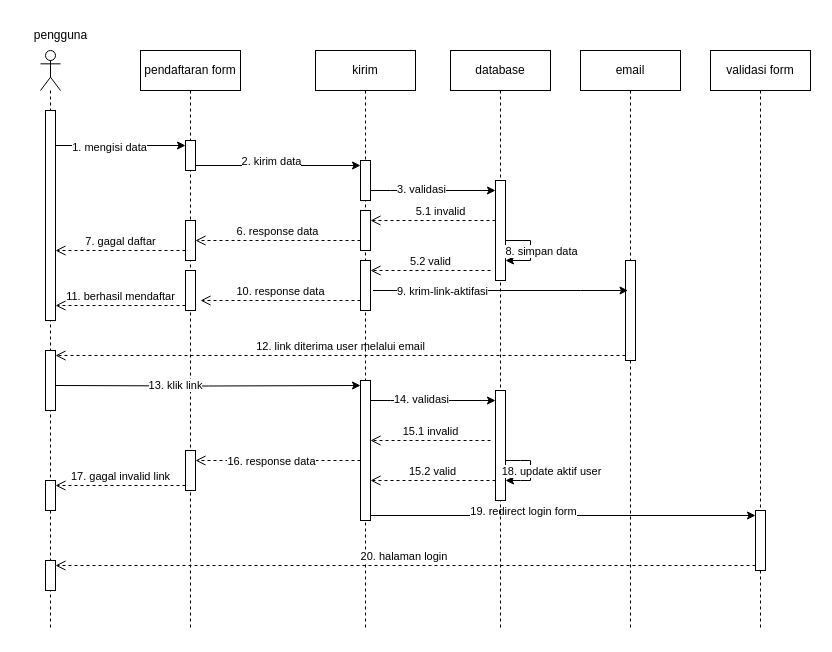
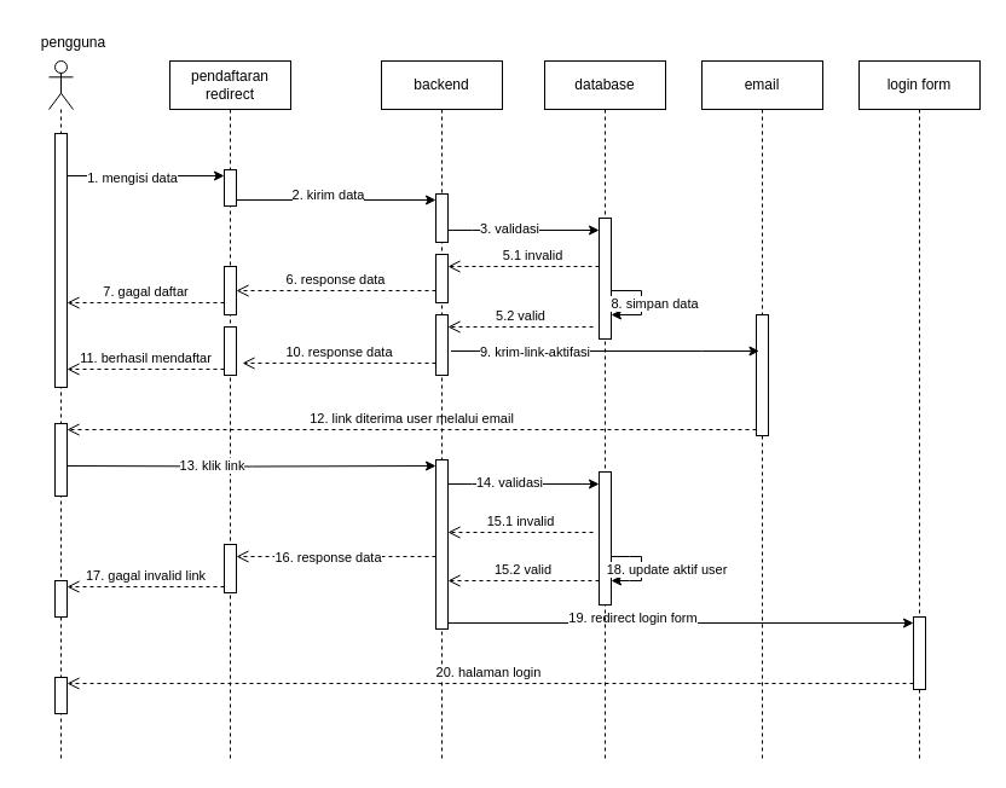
  <mxCell id="0" />
  <mxCell id="1" parent="0" />
  <mxCell id="2" value="" style="shape=umlLifeline;perimeter=lifelinePerimeter;whiteSpace=wrap;html=1;container=1;dropTarget=0;collapsible=0;recursiveResize=0;outlineConnect=0;portConstraint=eastwest;newEdgeStyle={&quot;curved&quot;:0,&quot;rounded&quot;:0};participant=umlActor;" parent="1" vertex="1"><mxGeometry x="40" y="50" width="20" height="580" as="geometry" /></mxCell>
  <mxCell id="3" value="" style="html=1;points=[[0,0,0,0,5],[0,1,0,0,-5],[1,0,0,0,5],[1,1,0,0,-5]];perimeter=orthogonalPerimeter;outlineConnect=0;targetShapes=umlLifeline;portConstraint=eastwest;newEdgeStyle={&quot;curved&quot;:0,&quot;rounded&quot;:0};" parent="2" vertex="1"><mxGeometry x="5" y="60" width="10" height="210" as="geometry" /></mxCell>
  <mxCell id="4" value="" style="html=1;points=[[0,0,0,0,5],[0,1,0,0,-5],[1,0,0,0,5],[1,1,0,0,-5]];perimeter=orthogonalPerimeter;outlineConnect=0;targetShapes=umlLifeline;portConstraint=eastwest;newEdgeStyle={&quot;curved&quot;:0,&quot;rounded&quot;:0};" parent="2" vertex="1"><mxGeometry x="5" y="300" width="10" height="60" as="geometry" /></mxCell>
  <mxCell id="5" value="" style="html=1;points=[[0,0,0,0,5],[0,1,0,0,-5],[1,0,0,0,5],[1,1,0,0,-5]];perimeter=orthogonalPerimeter;outlineConnect=0;targetShapes=umlLifeline;portConstraint=eastwest;newEdgeStyle={&quot;curved&quot;:0,&quot;rounded&quot;:0};" parent="2" vertex="1"><mxGeometry x="5" y="510" width="10" height="30" as="geometry" /></mxCell>
  <mxCell id="6" value="" style="html=1;points=[[0,0,0,0,5],[0,1,0,0,-5],[1,0,0,0,5],[1,1,0,0,-5]];perimeter=orthogonalPerimeter;outlineConnect=0;targetShapes=umlLifeline;portConstraint=eastwest;newEdgeStyle={&quot;curved&quot;:0,&quot;rounded&quot;:0};" parent="2" vertex="1"><mxGeometry x="5" y="430" width="10" height="30" as="geometry" /></mxCell>
  <mxCell id="7" value="pengguna" style="text;html=1;align=center;verticalAlign=middle;resizable=0;points=[];autosize=1;strokeColor=none;fillColor=none;" parent="1" vertex="1"><mxGeometry x="20" y="20" width="80" height="30" as="geometry" /></mxCell>
- <mxCell id="8" value="pendaftaran form" style="shape=umlLifeline;perimeter=lifelinePerimeter;whiteSpace=wrap;html=1;container=1;dropTarget=0;collapsible=0;recursiveResize=0;outlineConnect=0;portConstraint=eastwest;newEdgeStyle={&quot;curved&quot;:0,&quot;rounded&quot;:0};" parent="1" vertex="1"><mxGeometry x="140" y="50" width="100" height="580" as="geometry" /></mxCell>
+ <mxCell id="8" value="pendaftaran redirect" style="shape=umlLifeline;perimeter=lifelinePerimeter;whiteSpace=wrap;html=1;container=1;dropTarget=0;collapsible=0;recursiveResize=0;outlineConnect=0;portConstraint=eastwest;newEdgeStyle={&quot;curved&quot;:0,&quot;rounded&quot;:0};" parent="1" vertex="1"><mxGeometry x="140" y="50" width="100" height="580" as="geometry" /></mxCell>
  <mxCell id="9" value="" style="html=1;points=[[0,0,0,0,5],[0,1,0,0,-5],[1,0,0,0,5],[1,1,0,0,-5]];perimeter=orthogonalPerimeter;outlineConnect=0;targetShapes=umlLifeline;portConstraint=eastwest;newEdgeStyle={&quot;curved&quot;:0,&quot;rounded&quot;:0};" parent="8" vertex="1"><mxGeometry x="45" y="90" width="10" height="30" as="geometry" /></mxCell>
  <mxCell id="10" value="" style="html=1;points=[[0,0,0,0,5],[0,1,0,0,-5],[1,0,0,0,5],[1,1,0,0,-5]];perimeter=orthogonalPerimeter;outlineConnect=0;targetShapes=umlLifeline;portConstraint=eastwest;newEdgeStyle={&quot;curved&quot;:0,&quot;rounded&quot;:0};" parent="8" vertex="1"><mxGeometry x="45" y="170" width="10" height="40" as="geometry" /></mxCell>
  <mxCell id="11" value="" style="html=1;points=[[0,0,0,0,5],[0,1,0,0,-5],[1,0,0,0,5],[1,1,0,0,-5]];perimeter=orthogonalPerimeter;outlineConnect=0;targetShapes=umlLifeline;portConstraint=eastwest;newEdgeStyle={&quot;curved&quot;:0,&quot;rounded&quot;:0};" parent="8" vertex="1"><mxGeometry x="45" y="220" width="10" height="40" as="geometry" /></mxCell>
  <mxCell id="12" value="" style="html=1;points=[[0,0,0,0,5],[0,1,0,0,-5],[1,0,0,0,5],[1,1,0,0,-5]];perimeter=orthogonalPerimeter;outlineConnect=0;targetShapes=umlLifeline;portConstraint=eastwest;newEdgeStyle={&quot;curved&quot;:0,&quot;rounded&quot;:0};" parent="8" vertex="1"><mxGeometry x="45" y="400" width="10" height="40" as="geometry" /></mxCell>
  <mxCell id="13" style="edgeStyle=orthogonalEdgeStyle;rounded=0;orthogonalLoop=1;jettySize=auto;html=1;curved=0;exitX=1;exitY=1;exitDx=0;exitDy=-5;exitPerimeter=0;entryX=0;entryY=0;entryDx=0;entryDy=5;entryPerimeter=0;" parent="8" target="30" edge="1"><mxGeometry relative="1" as="geometry"><mxPoint x="-85" y="335" as="sourcePoint" /><mxPoint x="230" y="205" as="targetPoint" /></mxGeometry></mxCell>
  <mxCell id="14" value="13. klik link" style="edgeLabel;html=1;align=center;verticalAlign=middle;resizable=0;points=[];" parent="13" vertex="1" connectable="0"><mxGeometry x="-0.224" y="1" relative="1" as="geometry"><mxPoint as="offset" /></mxGeometry></mxCell>
  <mxCell id="15" style="edgeStyle=orthogonalEdgeStyle;rounded=0;orthogonalLoop=1;jettySize=auto;html=1;curved=0;exitX=1;exitY=1;exitDx=0;exitDy=-5;exitPerimeter=0;entryX=0;entryY=0;entryDx=0;entryDy=5;entryPerimeter=0;" parent="1" source="9" target="29" edge="1"><mxGeometry relative="1" as="geometry" /></mxCell>
  <mxCell id="16" value="2. kirim data" style="edgeLabel;html=1;align=center;verticalAlign=middle;resizable=0;points=[];" parent="15" vertex="1" connectable="0"><mxGeometry x="-0.224" y="1" relative="1" as="geometry"><mxPoint x="11" y="-4" as="offset" /></mxGeometry></mxCell>
  <mxCell id="17" value="email" style="shape=umlLifeline;perimeter=lifelinePerimeter;whiteSpace=wrap;html=1;container=1;dropTarget=0;collapsible=0;recursiveResize=0;outlineConnect=0;portConstraint=eastwest;newEdgeStyle={&quot;curved&quot;:0,&quot;rounded&quot;:0};" parent="1" vertex="1"><mxGeometry x="580" y="50" width="100" height="580" as="geometry" /></mxCell>
  <mxCell id="18" value="" style="html=1;points=[[0,0,0,0,5],[0,1,0,0,-5],[1,0,0,0,5],[1,1,0,0,-5]];perimeter=orthogonalPerimeter;outlineConnect=0;targetShapes=umlLifeline;portConstraint=eastwest;newEdgeStyle={&quot;curved&quot;:0,&quot;rounded&quot;:0};" parent="17" vertex="1"><mxGeometry x="45" y="210" width="10" height="100" as="geometry" /></mxCell>
  <mxCell id="19" style="edgeStyle=orthogonalEdgeStyle;rounded=0;orthogonalLoop=1;jettySize=auto;html=1;curved=0;entryX=0;entryY=0;entryDx=0;entryDy=5;entryPerimeter=0;" parent="1" edge="1"><mxGeometry relative="1" as="geometry"><Array as="points"><mxPoint x="580" y="290" /><mxPoint x="580" y="290" /></Array><mxPoint x="372.5" y="290" as="sourcePoint" /><mxPoint x="627.5" y="290" as="targetPoint" /></mxGeometry></mxCell>
  <mxCell id="20" value="9. krim-link-aktifasi" style="edgeLabel;html=1;align=center;verticalAlign=middle;resizable=0;points=[];" parent="19" vertex="1" connectable="0"><mxGeometry x="-0.259" y="-1" relative="1" as="geometry"><mxPoint x="-25" y="-1" as="offset" /></mxGeometry></mxCell>
  <mxCell id="21" value="" style="endArrow=classic;html=1;rounded=0;entryX=0;entryY=0;entryDx=0;entryDy=5;entryPerimeter=0;" parent="1" source="3" target="9" edge="1"><mxGeometry width="50" height="50" relative="1" as="geometry"><mxPoint x="160" y="160" as="sourcePoint" /><mxPoint x="210" y="110" as="targetPoint" /></mxGeometry></mxCell>
  <mxCell id="22" value="1. mengisi data" style="edgeLabel;html=1;align=center;verticalAlign=middle;resizable=0;points=[];" parent="21" vertex="1" connectable="0"><mxGeometry x="-0.18" y="-1" relative="1" as="geometry"><mxPoint as="offset" /></mxGeometry></mxCell>
  <mxCell id="23" value="6. response data" style="html=1;verticalAlign=bottom;endArrow=open;dashed=1;endSize=8;curved=0;rounded=0;" parent="1" edge="1"><mxGeometry relative="1" as="geometry"><mxPoint x="360" y="240" as="sourcePoint" /><mxPoint x="195" y="240" as="targetPoint" /></mxGeometry></mxCell>
  <mxCell id="24" value="7. gagal daftar" style="html=1;verticalAlign=bottom;endArrow=open;dashed=1;endSize=8;curved=0;rounded=0;" parent="1" edge="1"><mxGeometry relative="1" as="geometry"><mxPoint x="185" y="250" as="sourcePoint" /><mxPoint x="55" y="250" as="targetPoint" /></mxGeometry></mxCell>
  <mxCell id="25" value="12. link diterima user melalui email" style="html=1;verticalAlign=bottom;endArrow=open;dashed=1;endSize=8;curved=0;rounded=0;entryX=1;entryY=0;entryDx=0;entryDy=5;entryPerimeter=0;exitX=0;exitY=1;exitDx=0;exitDy=-5;exitPerimeter=0;" parent="1" source="18" target="4" edge="1"><mxGeometry relative="1" as="geometry"><mxPoint x="500" y="277.222" as="sourcePoint" /><mxPoint x="120" y="310" as="targetPoint" /></mxGeometry></mxCell>
  <mxCell id="26" value="10. response data" style="html=1;verticalAlign=bottom;endArrow=open;dashed=1;endSize=8;curved=0;rounded=0;" parent="1" edge="1" source="32"><mxGeometry relative="1" as="geometry"><mxPoint x="355" y="300" as="sourcePoint" /><mxPoint x="200" y="300" as="targetPoint" /></mxGeometry></mxCell>
  <mxCell id="27" value="11. berhasil mendaftar" style="html=1;verticalAlign=bottom;endArrow=open;dashed=1;endSize=8;curved=0;rounded=0;exitX=0;exitY=1;exitDx=0;exitDy=-5;exitPerimeter=0;" parent="1" source="11" target="3" edge="1"><mxGeometry relative="1" as="geometry"><mxPoint x="370" y="295" as="sourcePoint" /><mxPoint x="205" y="295" as="targetPoint" /></mxGeometry></mxCell>
- <mxCell id="28" value="kirim" style="shape=umlLifeline;perimeter=lifelinePerimeter;whiteSpace=wrap;html=1;container=1;dropTarget=0;collapsible=0;recursiveResize=0;outlineConnect=0;portConstraint=eastwest;newEdgeStyle={&quot;curved&quot;:0,&quot;rounded&quot;:0};" parent="1" vertex="1"><mxGeometry x="315" y="50" width="100" height="580" as="geometry" /></mxCell>
+ <mxCell id="28" value="backend" style="shape=umlLifeline;perimeter=lifelinePerimeter;whiteSpace=wrap;html=1;container=1;dropTarget=0;collapsible=0;recursiveResize=0;outlineConnect=0;portConstraint=eastwest;newEdgeStyle={&quot;curved&quot;:0,&quot;rounded&quot;:0};" parent="1" vertex="1"><mxGeometry x="315" y="50" width="100" height="580" as="geometry" /></mxCell>
  <mxCell id="29" value="" style="html=1;points=[[0,0,0,0,5],[0,1,0,0,-5],[1,0,0,0,5],[1,1,0,0,-5]];perimeter=orthogonalPerimeter;outlineConnect=0;targetShapes=umlLifeline;portConstraint=eastwest;newEdgeStyle={&quot;curved&quot;:0,&quot;rounded&quot;:0};" parent="28" vertex="1"><mxGeometry x="45" y="110" width="10" height="40" as="geometry" /></mxCell>
  <mxCell id="30" value="" style="html=1;points=[[0,0,0,0,5],[0,1,0,0,-5],[1,0,0,0,5],[1,1,0,0,-5]];perimeter=orthogonalPerimeter;outlineConnect=0;targetShapes=umlLifeline;portConstraint=eastwest;newEdgeStyle={&quot;curved&quot;:0,&quot;rounded&quot;:0};" parent="28" vertex="1"><mxGeometry x="45" y="330" width="10" height="140" as="geometry" /></mxCell>
  <mxCell id="31" value="" style="html=1;points=[[0,0,0,0,5],[0,1,0,0,-5],[1,0,0,0,5],[1,1,0,0,-5]];perimeter=orthogonalPerimeter;outlineConnect=0;targetShapes=umlLifeline;portConstraint=eastwest;newEdgeStyle={&quot;curved&quot;:0,&quot;rounded&quot;:0};" vertex="1" parent="28"><mxGeometry x="45" y="160" width="10" height="40" as="geometry" /></mxCell>
  <mxCell id="32" value="" style="html=1;points=[[0,0,0,0,5],[0,1,0,0,-5],[1,0,0,0,5],[1,1,0,0,-5]];perimeter=orthogonalPerimeter;outlineConnect=0;targetShapes=umlLifeline;portConstraint=eastwest;newEdgeStyle={&quot;curved&quot;:0,&quot;rounded&quot;:0};" vertex="1" parent="28"><mxGeometry x="45" y="210" width="10" height="50" as="geometry" /></mxCell>
  <mxCell id="33" value="" style="html=1;verticalAlign=bottom;endArrow=open;dashed=1;endSize=8;curved=0;rounded=0;" parent="1" edge="1"><mxGeometry relative="1" as="geometry"><mxPoint x="360" y="460" as="sourcePoint" /><mxPoint x="195" y="460" as="targetPoint" /></mxGeometry></mxCell>
  <mxCell id="34" value="16. response data" style="edgeLabel;html=1;align=center;verticalAlign=middle;resizable=0;points=[];" vertex="1" connectable="0" parent="33"><mxGeometry x="0.092" relative="1" as="geometry"><mxPoint as="offset" /></mxGeometry></mxCell>
- <mxCell id="35" value="validasi form" style="shape=umlLifeline;perimeter=lifelinePerimeter;whiteSpace=wrap;html=1;container=1;dropTarget=0;collapsible=0;recursiveResize=0;outlineConnect=0;portConstraint=eastwest;newEdgeStyle={&quot;curved&quot;:0,&quot;rounded&quot;:0};" parent="1" vertex="1"><mxGeometry x="710" y="50" width="100" height="580" as="geometry" /></mxCell>
+ <mxCell id="35" value="login form" style="shape=umlLifeline;perimeter=lifelinePerimeter;whiteSpace=wrap;html=1;container=1;dropTarget=0;collapsible=0;recursiveResize=0;outlineConnect=0;portConstraint=eastwest;newEdgeStyle={&quot;curved&quot;:0,&quot;rounded&quot;:0};" parent="1" vertex="1"><mxGeometry x="710" y="50" width="100" height="580" as="geometry" /></mxCell>
  <mxCell id="36" value="" style="html=1;points=[[0,0,0,0,5],[0,1,0,0,-5],[1,0,0,0,5],[1,1,0,0,-5]];perimeter=orthogonalPerimeter;outlineConnect=0;targetShapes=umlLifeline;portConstraint=eastwest;newEdgeStyle={&quot;curved&quot;:0,&quot;rounded&quot;:0};" parent="35" vertex="1"><mxGeometry x="45" y="460" width="10" height="60" as="geometry" /></mxCell>
  <mxCell id="37" style="edgeStyle=orthogonalEdgeStyle;rounded=0;orthogonalLoop=1;jettySize=auto;html=1;curved=0;exitX=1;exitY=1;exitDx=0;exitDy=-5;exitPerimeter=0;entryX=0;entryY=0;entryDx=0;entryDy=5;entryPerimeter=0;" parent="1" source="30" target="36" edge="1"><mxGeometry relative="1" as="geometry" /></mxCell>
  <mxCell id="38" value="19. redirect login form" style="edgeLabel;html=1;align=center;verticalAlign=middle;resizable=0;points=[];" parent="37" vertex="1" connectable="0"><mxGeometry x="-0.468" relative="1" as="geometry"><mxPoint x="50" y="-5" as="offset" /></mxGeometry></mxCell>
  <mxCell id="39" value="20. halaman login&amp;nbsp;" style="html=1;verticalAlign=bottom;endArrow=open;dashed=1;endSize=8;curved=0;rounded=0;exitX=0;exitY=1;exitDx=0;exitDy=-5;exitPerimeter=0;entryX=1;entryY=0;entryDx=0;entryDy=5;entryPerimeter=0;" parent="1" source="36" target="5" edge="1"><mxGeometry relative="1" as="geometry"><mxPoint x="235" y="535" as="sourcePoint" /><mxPoint x="255" y="515" as="targetPoint" /><Array as="points" /></mxGeometry></mxCell>
  <mxCell id="40" value="database" style="shape=umlLifeline;perimeter=lifelinePerimeter;whiteSpace=wrap;html=1;container=1;dropTarget=0;collapsible=0;recursiveResize=0;outlineConnect=0;portConstraint=eastwest;newEdgeStyle={&quot;curved&quot;:0,&quot;rounded&quot;:0};" vertex="1" parent="1"><mxGeometry x="450" y="50" width="100" height="580" as="geometry" /></mxCell>
  <mxCell id="41" value="" style="html=1;points=[[0,0,0,0,5],[0,1,0,0,-5],[1,0,0,0,5],[1,1,0,0,-5]];perimeter=orthogonalPerimeter;outlineConnect=0;targetShapes=umlLifeline;portConstraint=eastwest;newEdgeStyle={&quot;curved&quot;:0,&quot;rounded&quot;:0};" vertex="1" parent="40"><mxGeometry x="45" y="130" width="10" height="100" as="geometry" /></mxCell>
  <mxCell id="42" value="" style="endArrow=classic;html=1;rounded=0;" edge="1" parent="40"><mxGeometry width="50" height="50" relative="1" as="geometry"><mxPoint x="55" y="190" as="sourcePoint" /><mxPoint x="55" y="210" as="targetPoint" /><Array as="points"><mxPoint x="80" y="190" /><mxPoint x="80" y="210" /></Array></mxGeometry></mxCell>
  <mxCell id="43" value="8. simpan data" style="edgeLabel;html=1;align=center;verticalAlign=middle;resizable=0;points=[];" vertex="1" connectable="0" parent="42"><mxGeometry x="-0.057" relative="1" as="geometry"><mxPoint x="10" y="2" as="offset" /></mxGeometry></mxCell>
  <mxCell id="44" value="" style="html=1;points=[[0,0,0,0,5],[0,1,0,0,-5],[1,0,0,0,5],[1,1,0,0,-5]];perimeter=orthogonalPerimeter;outlineConnect=0;targetShapes=umlLifeline;portConstraint=eastwest;newEdgeStyle={&quot;curved&quot;:0,&quot;rounded&quot;:0};" vertex="1" parent="40"><mxGeometry x="45" y="340" width="10" height="110" as="geometry" /></mxCell>
  <mxCell id="45" value="" style="endArrow=classic;html=1;rounded=0;" edge="1" parent="40" source="44" target="44"><mxGeometry width="50" height="50" relative="1" as="geometry"><mxPoint x="80" y="430" as="sourcePoint" /><mxPoint x="130" y="380" as="targetPoint" /><Array as="points"><mxPoint x="70" y="410" /><mxPoint x="80" y="410" /><mxPoint x="80" y="430" /><mxPoint x="70" y="430" /></Array></mxGeometry></mxCell>
  <mxCell id="46" value="18. update aktif user" style="edgeLabel;html=1;align=center;verticalAlign=middle;resizable=0;points=[];" vertex="1" connectable="0" parent="45"><mxGeometry x="-0.008" y="1" relative="1" as="geometry"><mxPoint x="19" as="offset" /></mxGeometry></mxCell>
  <mxCell id="47" style="edgeStyle=orthogonalEdgeStyle;rounded=0;orthogonalLoop=1;jettySize=auto;html=1;curved=0;entryX=0;entryY=0;entryDx=0;entryDy=5;entryPerimeter=0;" edge="1" parent="1"><mxGeometry relative="1" as="geometry"><Array as="points"><mxPoint x="390" y="190" /><mxPoint x="390" y="190" /></Array><mxPoint x="370" y="190" as="sourcePoint" /><mxPoint x="495" y="190" as="targetPoint" /></mxGeometry></mxCell>
  <mxCell id="48" value="3. validasi" style="edgeLabel;html=1;align=center;verticalAlign=middle;resizable=0;points=[];" vertex="1" connectable="0" parent="47"><mxGeometry x="-0.198" y="2" relative="1" as="geometry"><mxPoint as="offset" /></mxGeometry></mxCell>
  <mxCell id="49" value="5.1 invalid" style="html=1;verticalAlign=bottom;endArrow=open;dashed=1;endSize=8;curved=0;rounded=0;" edge="1" parent="1" source="41"><mxGeometry x="-0.12" relative="1" as="geometry"><mxPoint x="490" y="220" as="sourcePoint" /><mxPoint x="370" y="220" as="targetPoint" /><mxPoint as="offset" /></mxGeometry></mxCell>
  <mxCell id="50" value="5.2 valid" style="html=1;verticalAlign=bottom;endArrow=open;dashed=1;endSize=8;curved=0;rounded=0;" edge="1" parent="1"><mxGeometry relative="1" as="geometry"><mxPoint x="490" y="270" as="sourcePoint" /><mxPoint x="370" y="270" as="targetPoint" /><mxPoint as="offset" /></mxGeometry></mxCell>
  <mxCell id="51" style="edgeStyle=orthogonalEdgeStyle;rounded=0;orthogonalLoop=1;jettySize=auto;html=1;curved=0;entryX=0;entryY=0;entryDx=0;entryDy=5;entryPerimeter=0;" edge="1" parent="1"><mxGeometry relative="1" as="geometry"><Array as="points"><mxPoint x="390" y="400" /><mxPoint x="390" y="400" /></Array><mxPoint x="370" y="400" as="sourcePoint" /><mxPoint x="495" y="400" as="targetPoint" /></mxGeometry></mxCell>
  <mxCell id="52" value="14. validasi" style="edgeLabel;html=1;align=center;verticalAlign=middle;resizable=0;points=[];" vertex="1" connectable="0" parent="51"><mxGeometry x="-0.198" y="2" relative="1" as="geometry"><mxPoint as="offset" /></mxGeometry></mxCell>
  <mxCell id="53" value="15.1 invalid" style="html=1;verticalAlign=bottom;endArrow=open;dashed=1;endSize=8;curved=0;rounded=0;" edge="1" parent="1"><mxGeometry relative="1" as="geometry"><mxPoint x="490" y="440" as="sourcePoint" /><mxPoint x="370" y="440" as="targetPoint" /><mxPoint as="offset" /></mxGeometry></mxCell>
  <mxCell id="54" value="15.2 valid" style="html=1;verticalAlign=bottom;endArrow=open;dashed=1;endSize=8;curved=0;rounded=0;" edge="1" parent="1"><mxGeometry relative="1" as="geometry"><mxPoint x="495" y="480" as="sourcePoint" /><mxPoint x="370" y="480" as="targetPoint" /><mxPoint as="offset" /></mxGeometry></mxCell>
  <mxCell id="55" value="17. gagal invalid link" style="html=1;verticalAlign=bottom;endArrow=open;dashed=1;endSize=8;curved=0;rounded=0;entryX=1;entryY=0;entryDx=0;entryDy=5;entryPerimeter=0;exitX=0;exitY=1;exitDx=0;exitDy=-5;exitPerimeter=0;" parent="1" source="12" target="6" edge="1"><mxGeometry relative="1" as="geometry"><mxPoint x="100" y="470" as="sourcePoint" /><mxPoint x="205" y="445" as="targetPoint" /></mxGeometry></mxCell>
